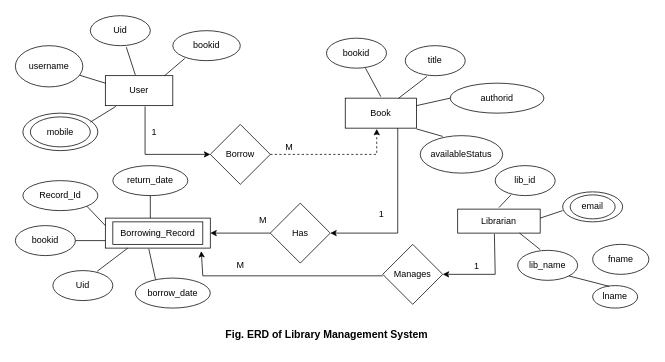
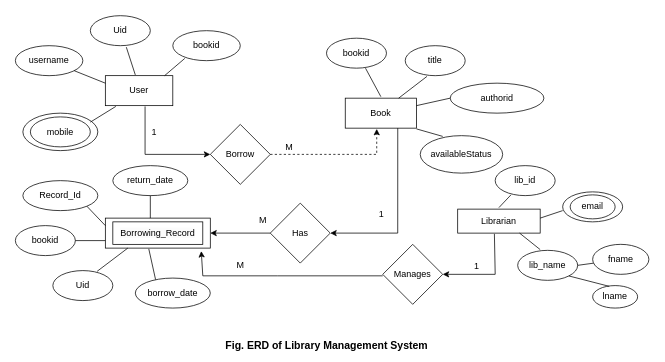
  <mxCell id="0" />
  <mxCell id="1" parent="0" />
  <mxCell id="2" value="User" style="rounded=0;whiteSpace=wrap;html=1;" vertex="1" parent="1"><mxGeometry x="140" y="100" width="90" height="40" as="geometry" /></mxCell>
- <mxCell id="3" value="username" style="ellipse;whiteSpace=wrap;html=1;" vertex="1" parent="1"><mxGeometry x="20" y="60" width="90" height="55" as="geometry" /></mxCell>
+ <mxCell id="3" value="username" style="ellipse;whiteSpace=wrap;html=1;" vertex="1" parent="1"><mxGeometry x="20" y="60" width="90" height="40" as="geometry" /></mxCell>
  <mxCell id="4" value="Uid" style="ellipse;whiteSpace=wrap;html=1;" vertex="1" parent="1"><mxGeometry x="120" y="20" width="80" height="40" as="geometry" /></mxCell>
  <mxCell id="5" value="bookid" style="ellipse;whiteSpace=wrap;html=1;" vertex="1" parent="1"><mxGeometry x="230" y="40" width="90" height="40" as="geometry" /></mxCell>
  <mxCell id="6" value="" style="ellipse;whiteSpace=wrap;html=1;" vertex="1" parent="1"><mxGeometry x="30" y="150" width="100" height="50" as="geometry" /></mxCell>
  <mxCell id="7" value="mobile" style="ellipse;whiteSpace=wrap;html=1;" vertex="1" parent="1"><mxGeometry x="40" y="155" width="80" height="40" as="geometry" /></mxCell>
  <mxCell id="8" value="" style="endArrow=none;html=1;rounded=0;exitX=1;exitY=0.225;exitDx=0;exitDy=0;exitPerimeter=0;entryX=0.156;entryY=1.075;entryDx=0;entryDy=0;entryPerimeter=0;" edge="1" parent="1"><mxGeometry width="50" height="50" relative="1" as="geometry"><mxPoint x="120" y="162" as="sourcePoint" /><mxPoint x="154.04" y="141" as="targetPoint" /></mxGeometry></mxCell>
  <mxCell id="9" value="" style="endArrow=none;html=1;rounded=0;exitX=0;exitY=0.25;exitDx=0;exitDy=0;" edge="1" parent="1" source="2" target="3"><mxGeometry width="50" height="50" relative="1" as="geometry"><mxPoint x="65" y="121" as="sourcePoint" /><mxPoint x="110" y="80" as="targetPoint" /></mxGeometry></mxCell>
  <mxCell id="10" value="" style="endArrow=none;html=1;rounded=0;exitX=0.6;exitY=1.075;exitDx=0;exitDy=0;exitPerimeter=0;" edge="1" parent="1"><mxGeometry width="50" height="50" relative="1" as="geometry"><mxPoint x="168" y="62" as="sourcePoint" /><mxPoint x="180" y="99" as="targetPoint" /></mxGeometry></mxCell>
  <mxCell id="11" value="" style="endArrow=none;html=1;rounded=0;exitX=0.878;exitY=0;exitDx=0;exitDy=0;exitPerimeter=0;" edge="1" parent="1" source="2"><mxGeometry width="50" height="50" relative="1" as="geometry"><mxPoint x="196" y="117" as="sourcePoint" /><mxPoint x="246" y="77" as="targetPoint" /><Array as="points"><mxPoint x="246" y="77" /></Array></mxGeometry></mxCell>
  <mxCell id="12" value="Borrow" style="rhombus;whiteSpace=wrap;html=1;" vertex="1" parent="1"><mxGeometry x="280" y="165" width="80" height="80" as="geometry" /></mxCell>
  <mxCell id="13" value="" style="endArrow=classic;html=1;rounded=0;exitX=0.589;exitY=1.025;exitDx=0;exitDy=0;exitPerimeter=0;entryX=0;entryY=0.5;entryDx=0;entryDy=0;" edge="1" parent="1" source="2" target="12"><mxGeometry width="50" height="50" relative="1" as="geometry"><mxPoint x="200" y="140" as="sourcePoint" /><mxPoint x="282" y="190" as="targetPoint" /><Array as="points"><mxPoint x="193" y="205" /></Array></mxGeometry></mxCell>
  <mxCell id="14" value="Book" style="rounded=0;whiteSpace=wrap;html=1;" vertex="1" parent="1"><mxGeometry x="460" y="130" width="95" height="40" as="geometry" /></mxCell>
  <mxCell id="15" value="bookid" style="ellipse;whiteSpace=wrap;html=1;" vertex="1" parent="1"><mxGeometry x="435" y="50" width="80" height="40" as="geometry" /></mxCell>
  <mxCell id="16" value="title" style="ellipse;whiteSpace=wrap;html=1;" vertex="1" parent="1"><mxGeometry x="540" y="60" width="80" height="40" as="geometry" /></mxCell>
  <mxCell id="17" value="authorid" style="ellipse;whiteSpace=wrap;html=1;" vertex="1" parent="1"><mxGeometry x="600" y="110" width="125" height="40" as="geometry" /></mxCell>
  <mxCell id="18" value="availableStatus" style="ellipse;whiteSpace=wrap;html=1;" vertex="1" parent="1"><mxGeometry x="560" y="180" width="110" height="50" as="geometry" /></mxCell>
  <mxCell id="19" value="" style="endArrow=none;html=1;rounded=0;exitX=0.75;exitY=0;exitDx=0;exitDy=0;" edge="1" parent="1" source="14"><mxGeometry width="50" height="50" relative="1" as="geometry"><mxPoint x="540.985" y="128" as="sourcePoint" /><mxPoint x="569" y="101" as="targetPoint" /></mxGeometry></mxCell>
  <mxCell id="20" value="" style="endArrow=none;html=1;rounded=0;entryX=0;entryY=0.5;entryDx=0;entryDy=0;exitX=1;exitY=0.25;exitDx=0;exitDy=0;" edge="1" parent="1" source="14" target="17"><mxGeometry width="50" height="50" relative="1" as="geometry"><mxPoint x="560" y="140" as="sourcePoint" /><mxPoint x="579" y="111" as="targetPoint" /></mxGeometry></mxCell>
  <mxCell id="21" value="" style="endArrow=none;html=1;rounded=0;exitX=0.273;exitY=0;exitDx=0;exitDy=0;exitPerimeter=0;entryX=1;entryY=1;entryDx=0;entryDy=0;" edge="1" parent="1"><mxGeometry width="50" height="50" relative="1" as="geometry"><mxPoint x="590.03" y="181" as="sourcePoint" /><mxPoint x="555" y="171" as="targetPoint" /></mxGeometry></mxCell>
  <mxCell id="22" value="" style="endArrow=none;html=1;rounded=0;exitX=0.5;exitY=0;exitDx=0;exitDy=0;entryX=0.65;entryY=1.05;entryDx=0;entryDy=0;entryPerimeter=0;" edge="1" parent="1"><mxGeometry width="50" height="50" relative="1" as="geometry"><mxPoint x="507.5" y="128" as="sourcePoint" /><mxPoint x="487" y="90" as="targetPoint" /></mxGeometry></mxCell>
  <mxCell id="23" value="" style="endArrow=classic;html=1;rounded=0;exitX=1;exitY=0.5;exitDx=0;exitDy=0;entryX=0.442;entryY=1.025;entryDx=0;entryDy=0;entryPerimeter=0;dashed=1;" edge="1" parent="1" source="12" target="14"><mxGeometry width="50" height="50" relative="1" as="geometry"><mxPoint x="410" y="140" as="sourcePoint" /><mxPoint x="499" y="189" as="targetPoint" /><Array as="points"><mxPoint x="502" y="205" /></Array></mxGeometry></mxCell>
  <mxCell id="24" value="1" style="text;html=1;align=center;verticalAlign=middle;resizable=0;points=[];autosize=1;strokeColor=none;fillColor=none;" vertex="1" parent="1"><mxGeometry x="190" y="160" width="30" height="30" as="geometry" /></mxCell>
  <mxCell id="25" value="M" style="text;html=1;align=center;verticalAlign=middle;resizable=0;points=[];autosize=1;strokeColor=none;fillColor=none;" vertex="1" parent="1"><mxGeometry x="370" y="180" width="30" height="30" as="geometry" /></mxCell>
  <mxCell id="26" value="" style="endArrow=classic;html=1;rounded=0;exitX=0.632;exitY=1.075;exitDx=0;exitDy=0;exitPerimeter=0;" edge="1" parent="1"><mxGeometry width="50" height="50" relative="1" as="geometry"><mxPoint x="530.04" y="170" as="sourcePoint" /><mxPoint x="440" y="310" as="targetPoint" /><Array as="points"><mxPoint x="530" y="310" /></Array></mxGeometry></mxCell>
  <mxCell id="27" value="1" style="text;html=1;align=center;verticalAlign=middle;resizable=0;points=[];autosize=1;strokeColor=none;fillColor=none;" vertex="1" parent="1"><mxGeometry x="492.5" y="270" width="30" height="30" as="geometry" /></mxCell>
  <mxCell id="28" value="Has" style="rhombus;whiteSpace=wrap;html=1;" vertex="1" parent="1"><mxGeometry x="360" y="270" width="80" height="80" as="geometry" /></mxCell>
  <mxCell id="29" value="" style="rounded=0;whiteSpace=wrap;html=1;" vertex="1" parent="1"><mxGeometry x="140" y="290" width="140" height="40" as="geometry" /></mxCell>
  <mxCell id="30" value="" style="endArrow=classic;html=1;rounded=0;entryX=1;entryY=0.5;entryDx=0;entryDy=0;" edge="1" parent="1" source="28" target="29"><mxGeometry width="50" height="50" relative="1" as="geometry"><mxPoint x="300" y="320" as="sourcePoint" /><mxPoint x="280" y="280" as="targetPoint" /></mxGeometry></mxCell>
  <mxCell id="31" value="M" style="text;html=1;align=center;verticalAlign=middle;resizable=0;points=[];autosize=1;strokeColor=none;fillColor=none;" vertex="1" parent="1"><mxGeometry x="335" y="278" width="30" height="30" as="geometry" /></mxCell>
  <mxCell id="32" value="&lt;br&gt;&lt;div&gt;&lt;span style=&quot;color: rgb(0, 0, 0); font-family: Helvetica; font-size: 12px; font-style: normal; font-variant-ligatures: normal; font-variant-caps: normal; font-weight: 400; letter-spacing: normal; orphans: 2; text-align: center; text-indent: 0px; text-transform: none; widows: 2; word-spacing: 0px; -webkit-text-stroke-width: 0px; white-space: normal; background-color: rgb(251, 251, 251); text-decoration-thickness: initial; text-decoration-style: initial; text-decoration-color: initial; float: none; display: inline !important;&quot;&gt;Borrowing_Record&lt;/span&gt;&lt;br&gt;&lt;br&gt;&lt;/div&gt;" style="rounded=0;whiteSpace=wrap;html=1;" vertex="1" parent="1"><mxGeometry x="150" y="295" width="120" height="30" as="geometry" /></mxCell>
  <mxCell id="33" value="Record_Id" style="ellipse;whiteSpace=wrap;html=1;" vertex="1" parent="1"><mxGeometry x="30" y="240" width="100" height="40" as="geometry" /></mxCell>
  <mxCell id="34" value="bookid" style="ellipse;whiteSpace=wrap;html=1;" vertex="1" parent="1"><mxGeometry x="20" y="300" width="80" height="40" as="geometry" /></mxCell>
  <mxCell id="35" value="Uid" style="ellipse;whiteSpace=wrap;html=1;" vertex="1" parent="1"><mxGeometry x="70" y="360" width="80" height="40" as="geometry" /></mxCell>
  <mxCell id="36" value="&lt;div&gt;&lt;br&gt;&lt;/div&gt;borrow_date&lt;div&gt;&lt;br&gt;&lt;/div&gt;" style="ellipse;whiteSpace=wrap;html=1;" vertex="1" parent="1"><mxGeometry x="180" y="370" width="100" height="40" as="geometry" /></mxCell>
  <mxCell id="37" value="&lt;div&gt;&lt;br&gt;&lt;/div&gt;return_date&lt;div&gt;&lt;br&gt;&lt;/div&gt;" style="ellipse;whiteSpace=wrap;html=1;" vertex="1" parent="1"><mxGeometry x="150" y="220" width="100" height="40" as="geometry" /></mxCell>
  <mxCell id="38" value="" style="endArrow=none;html=1;rounded=0;exitX=0.738;exitY=0.025;exitDx=0;exitDy=0;exitPerimeter=0;entryX=0.214;entryY=1;entryDx=0;entryDy=0;entryPerimeter=0;" edge="1" parent="1" source="35" target="29"><mxGeometry width="50" height="50" relative="1" as="geometry"><mxPoint x="130" y="172" as="sourcePoint" /><mxPoint x="164.04" y="151" as="targetPoint" /></mxGeometry></mxCell>
  <mxCell id="39" value="" style="endArrow=none;html=1;rounded=0;exitX=1;exitY=0.5;exitDx=0;exitDy=0;entryX=0;entryY=0.75;entryDx=0;entryDy=0;" edge="1" parent="1" source="34" target="29"><mxGeometry width="50" height="50" relative="1" as="geometry"><mxPoint x="139" y="371" as="sourcePoint" /><mxPoint x="130" y="320" as="targetPoint" /></mxGeometry></mxCell>
  <mxCell id="40" value="" style="endArrow=none;html=1;rounded=0;exitX=0.27;exitY=0.1;exitDx=0;exitDy=0;exitPerimeter=0;entryX=0.414;entryY=1.075;entryDx=0;entryDy=0;entryPerimeter=0;" edge="1" parent="1"><mxGeometry width="50" height="50" relative="1" as="geometry"><mxPoint x="207" y="372" as="sourcePoint" /><mxPoint x="197.96" y="331" as="targetPoint" /></mxGeometry></mxCell>
  <mxCell id="41" value="" style="endArrow=none;html=1;rounded=0;exitX=1;exitY=1;exitDx=0;exitDy=0;entryX=0;entryY=0.25;entryDx=0;entryDy=0;" edge="1" parent="1" source="33" target="29"><mxGeometry width="50" height="50" relative="1" as="geometry"><mxPoint x="159" y="391" as="sourcePoint" /><mxPoint x="200" y="360" as="targetPoint" /></mxGeometry></mxCell>
  <mxCell id="42" value="" style="endArrow=none;html=1;rounded=0;entryX=0.5;entryY=1;entryDx=0;entryDy=0;" edge="1" parent="1" target="37"><mxGeometry width="50" height="50" relative="1" as="geometry"><mxPoint x="200" y="290" as="sourcePoint" /><mxPoint x="210" y="370" as="targetPoint" /></mxGeometry></mxCell>
  <mxCell id="43" value="Librarian" style="rounded=0;whiteSpace=wrap;html=1;" vertex="1" parent="1"><mxGeometry x="610" y="278" width="110" height="32" as="geometry" /></mxCell>
  <mxCell id="44" value="" style="endArrow=classic;html=1;rounded=0;exitX=0.445;exitY=1.031;exitDx=0;exitDy=0;exitPerimeter=0;entryX=1;entryY=0.5;entryDx=0;entryDy=0;" edge="1" parent="1" source="43" target="45"><mxGeometry width="50" height="50" relative="1" as="geometry"><mxPoint x="410" y="240" as="sourcePoint" /><mxPoint x="590" y="350" as="targetPoint" /><Array as="points"><mxPoint x="660" y="365" /></Array></mxGeometry></mxCell>
  <mxCell id="45" value="Manages" style="rhombus;whiteSpace=wrap;html=1;" vertex="1" parent="1"><mxGeometry x="510" y="325" width="80" height="80" as="geometry" /></mxCell>
  <mxCell id="46" value="" style="endArrow=classic;html=1;rounded=0;entryX=0.914;entryY=1.1;entryDx=0;entryDy=0;entryPerimeter=0;" edge="1" parent="1" target="29"><mxGeometry width="50" height="50" relative="1" as="geometry"><mxPoint x="510" y="367" as="sourcePoint" /><mxPoint x="260" y="340" as="targetPoint" /><Array as="points"><mxPoint x="370" y="367" /><mxPoint x="270" y="367" /></Array></mxGeometry></mxCell>
  <mxCell id="47" value="1" style="text;html=1;align=center;verticalAlign=middle;resizable=0;points=[];autosize=1;strokeColor=none;fillColor=none;" vertex="1" parent="1"><mxGeometry x="620" y="340" width="30" height="30" as="geometry" /></mxCell>
  <mxCell id="48" value="M" style="text;html=1;align=center;verticalAlign=middle;resizable=0;points=[];autosize=1;strokeColor=none;fillColor=none;" vertex="1" parent="1"><mxGeometry x="305" y="338" width="30" height="30" as="geometry" /></mxCell>
  <mxCell id="49" value="lib_id" style="ellipse;whiteSpace=wrap;html=1;" vertex="1" parent="1"><mxGeometry x="660" y="220" width="80" height="40" as="geometry" /></mxCell>
  <mxCell id="50" value="lib_name" style="ellipse;whiteSpace=wrap;html=1;" vertex="1" parent="1"><mxGeometry x="690" y="333" width="80" height="40" as="geometry" /></mxCell>
  <mxCell id="51" value="" style="ellipse;whiteSpace=wrap;html=1;" vertex="1" parent="1"><mxGeometry x="750" y="255" width="80" height="40" as="geometry" /></mxCell>
  <mxCell id="52" value="email" style="ellipse;whiteSpace=wrap;html=1;" vertex="1" parent="1"><mxGeometry x="760" y="259" width="60" height="32" as="geometry" /></mxCell>
  <mxCell id="53" value="fname" style="ellipse;whiteSpace=wrap;html=1;" vertex="1" parent="1"><mxGeometry x="790" y="325" width="75" height="40" as="geometry" /></mxCell>
  <mxCell id="54" value="lname" style="ellipse;whiteSpace=wrap;html=1;" vertex="1" parent="1"><mxGeometry x="790" y="380" width="60" height="30" as="geometry" /></mxCell>
  <mxCell id="55" value="" style="endArrow=none;html=1;rounded=0;exitX=0.263;exitY=1.025;exitDx=0;exitDy=0;exitPerimeter=0;entryX=0.5;entryY=0;entryDx=0;entryDy=0;" edge="1" parent="1"><mxGeometry width="50" height="50" relative="1" as="geometry"><mxPoint x="681.04" y="259" as="sourcePoint" /><mxPoint x="665" y="276" as="targetPoint" /></mxGeometry></mxCell>
+ <mxCell id="56" value="" style="endArrow=none;html=1;rounded=0;exitX=1;exitY=0.5;exitDx=0;exitDy=0;" edge="1" parent="1" source="50" target="53"><mxGeometry width="50" height="50" relative="1" as="geometry"><mxPoint x="691.04" y="269" as="sourcePoint" /><mxPoint x="675" y="286" as="targetPoint" /></mxGeometry></mxCell>
  <mxCell id="57" value="" style="endArrow=none;html=1;rounded=0;exitX=0.75;exitY=1;exitDx=0;exitDy=0;" edge="1" parent="1" source="43"><mxGeometry width="50" height="50" relative="1" as="geometry"><mxPoint x="692.5" y="312" as="sourcePoint" /><mxPoint x="720" y="332" as="targetPoint" /></mxGeometry></mxCell>
  <mxCell id="58" value="" style="endArrow=none;html=1;rounded=0;entryX=1;entryY=0.375;entryDx=0;entryDy=0;entryPerimeter=0;" edge="1" parent="1" target="43"><mxGeometry width="50" height="50" relative="1" as="geometry"><mxPoint x="750" y="280" as="sourcePoint" /><mxPoint x="695" y="306" as="targetPoint" /></mxGeometry></mxCell>
  <mxCell id="59" value="" style="endArrow=none;html=1;rounded=0;exitX=1;exitY=1;exitDx=0;exitDy=0;entryX=0.367;entryY=0.033;entryDx=0;entryDy=0;entryPerimeter=0;" edge="1" parent="1" source="50" target="54"><mxGeometry width="50" height="50" relative="1" as="geometry"><mxPoint x="721.04" y="299" as="sourcePoint" /><mxPoint x="705" y="316" as="targetPoint" /></mxGeometry></mxCell>
- <mxCell id="60" value="&lt;b&gt;&lt;font style=&quot;font-size: 14px;&quot;&gt;Fig. ERD of Library Management System&lt;/font&gt;&lt;/b&gt;" style="text;html=1;align=center;verticalAlign=middle;resizable=0;points=[];autosize=1;strokeColor=none;fillColor=none;" vertex="1" parent="1"><mxGeometry x="290" y="430" width="290" height="30" as="geometry" /></mxCell>
+ <mxCell id="60" value="&lt;b&gt;&lt;font style=&quot;font-size: 14px;&quot;&gt;Fig. ERD of Library Management System&lt;/font&gt;&lt;/b&gt;" style="text;html=1;align=center;verticalAlign=middle;resizable=0;points=[];autosize=1;strokeColor=none;fillColor=none;" vertex="1" parent="1"><mxGeometry x="290" y="445" width="290" height="30" as="geometry" /></mxCell>
